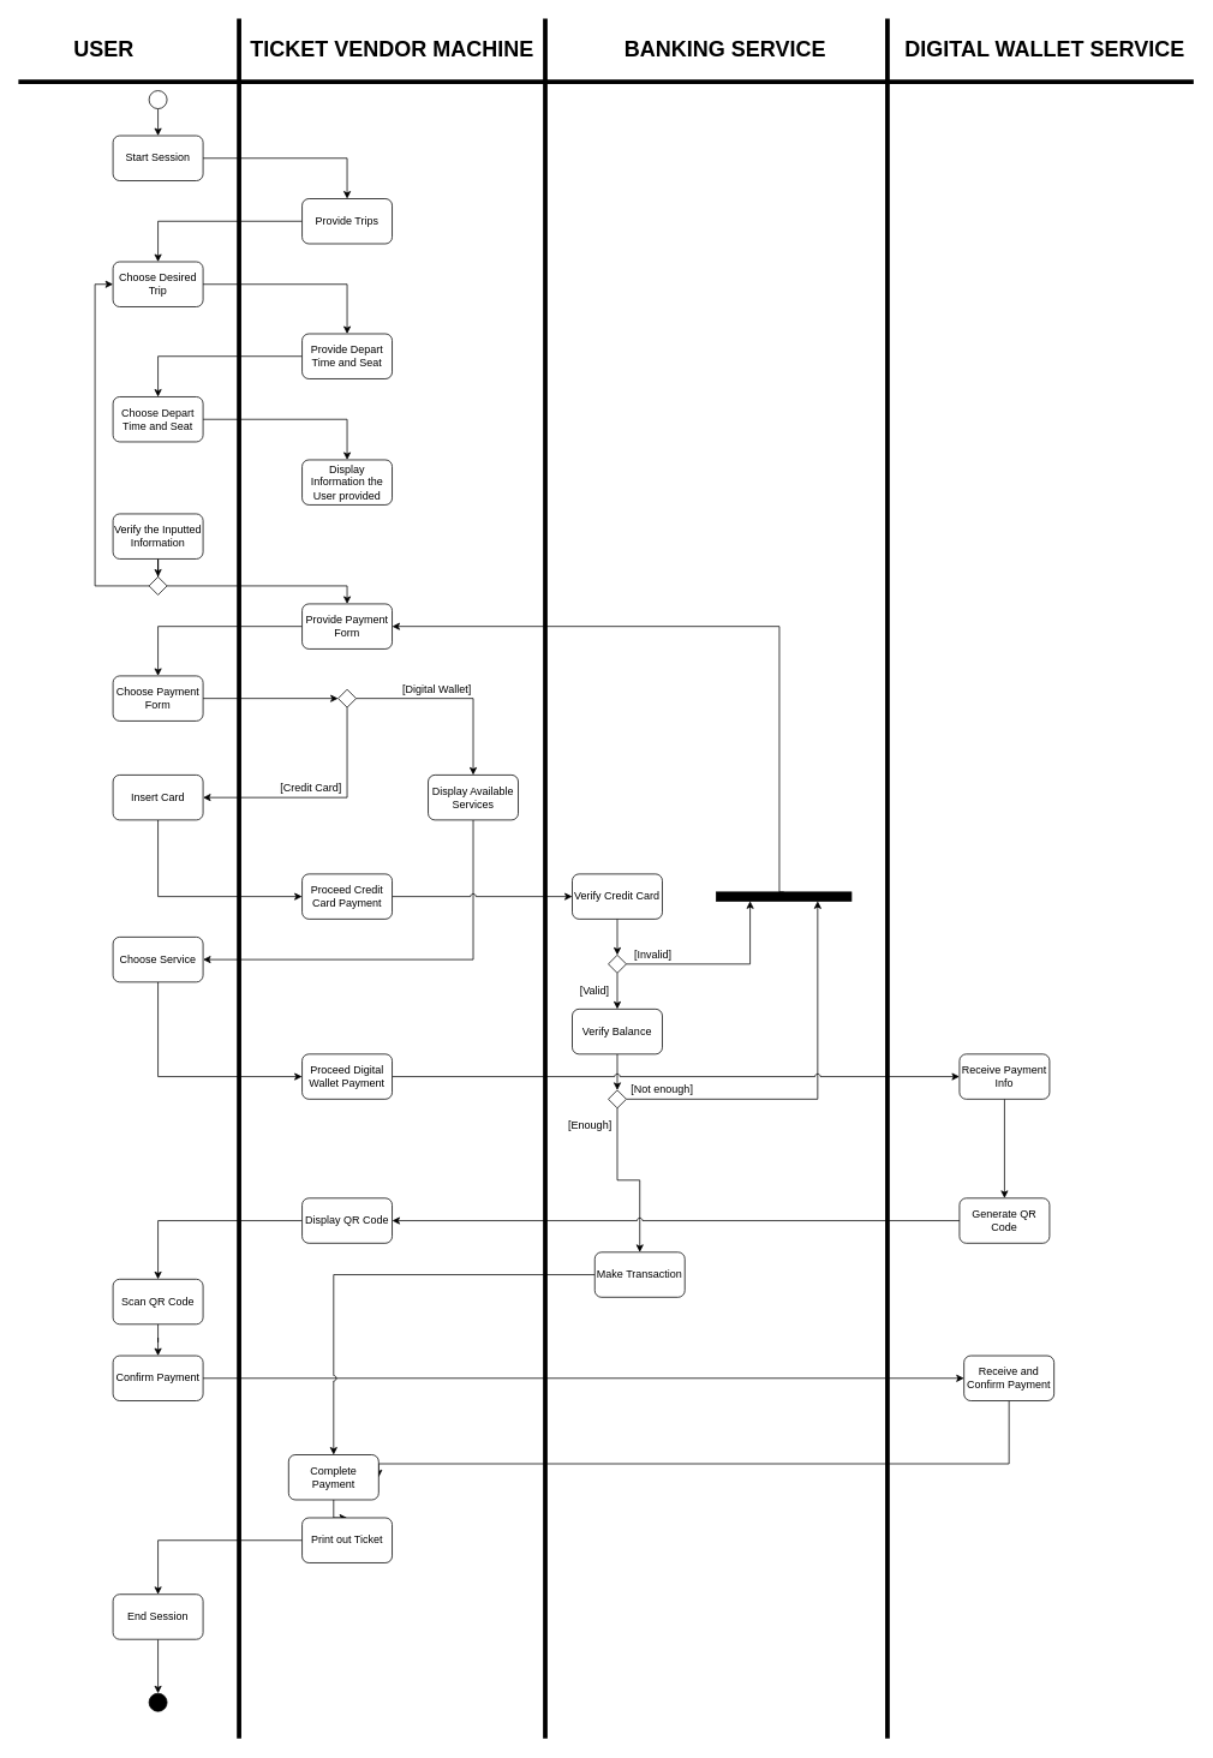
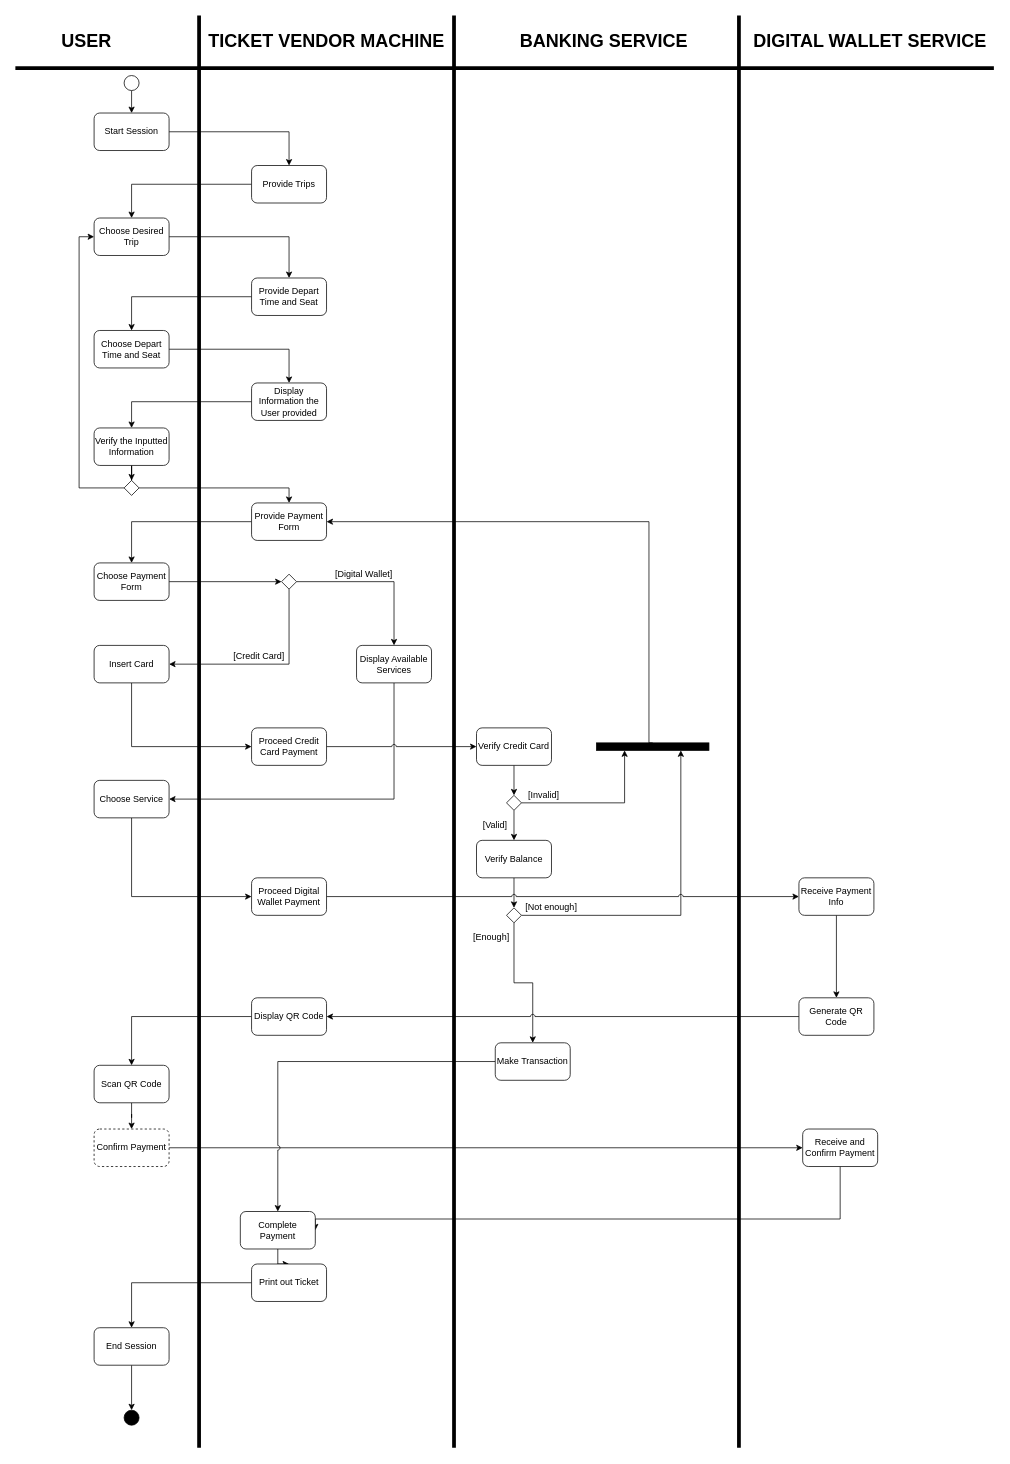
  <mxCell id="0" />
  <mxCell id="1" parent="0" />
  <mxCell id="2" style="edgeStyle=orthogonalEdgeStyle;rounded=0;orthogonalLoop=1;jettySize=auto;html=1;entryX=0.5;entryY=0;entryDx=0;entryDy=0;" edge="1" parent="1" target="5"><mxGeometry relative="1" as="geometry"><mxPoint x="175" y="120" as="sourcePoint" /></mxGeometry></mxCell>
  <mxCell id="3" value="" style="ellipse;whiteSpace=wrap;html=1;aspect=fixed;" vertex="1" parent="1"><mxGeometry x="165" y="100" width="20" height="20" as="geometry" /></mxCell>
  <mxCell id="4" style="edgeStyle=orthogonalEdgeStyle;rounded=0;orthogonalLoop=1;jettySize=auto;html=1;" edge="1" parent="1" source="5" target="7"><mxGeometry relative="1" as="geometry" /></mxCell>
  <mxCell id="5" value="Start Session" style="rounded=1;whiteSpace=wrap;html=1;" vertex="1" parent="1"><mxGeometry x="125" y="150" width="100" height="50" as="geometry" /></mxCell>
  <mxCell id="6" style="edgeStyle=orthogonalEdgeStyle;rounded=0;orthogonalLoop=1;jettySize=auto;html=1;" edge="1" parent="1" source="7" target="9"><mxGeometry relative="1" as="geometry" /></mxCell>
  <mxCell id="7" value="Provide Trips" style="rounded=1;whiteSpace=wrap;html=1;" vertex="1" parent="1"><mxGeometry x="335" y="220" width="100" height="50" as="geometry" /></mxCell>
  <mxCell id="8" style="edgeStyle=orthogonalEdgeStyle;rounded=0;orthogonalLoop=1;jettySize=auto;html=1;entryX=0.5;entryY=0;entryDx=0;entryDy=0;" edge="1" parent="1" source="9" target="11"><mxGeometry relative="1" as="geometry" /></mxCell>
  <mxCell id="9" value="Choose Desired Trip" style="rounded=1;whiteSpace=wrap;html=1;" vertex="1" parent="1"><mxGeometry x="125" y="290" width="100" height="50" as="geometry" /></mxCell>
  <mxCell id="10" style="edgeStyle=orthogonalEdgeStyle;rounded=0;orthogonalLoop=1;jettySize=auto;html=1;" edge="1" parent="1" source="11" target="13"><mxGeometry relative="1" as="geometry" /></mxCell>
  <mxCell id="11" value="Provide Depart Time and Seat" style="rounded=1;whiteSpace=wrap;html=1;" vertex="1" parent="1"><mxGeometry x="335" y="370" width="100" height="50" as="geometry" /></mxCell>
  <mxCell id="12" style="edgeStyle=orthogonalEdgeStyle;rounded=0;orthogonalLoop=1;jettySize=auto;html=1;" edge="1" parent="1" source="13" target="15"><mxGeometry relative="1" as="geometry" /></mxCell>
  <mxCell id="13" value="Choose Depart Time and Seat" style="rounded=1;whiteSpace=wrap;html=1;" vertex="1" parent="1"><mxGeometry x="125" y="440" width="100" height="50" as="geometry" /></mxCell>
+ <mxCell id="14" style="edgeStyle=orthogonalEdgeStyle;rounded=0;orthogonalLoop=1;jettySize=auto;html=1;" edge="1" parent="1" source="15" target="17"><mxGeometry relative="1" as="geometry" /></mxCell>
  <mxCell id="15" value="Display Information the User provided" style="rounded=1;whiteSpace=wrap;html=1;" vertex="1" parent="1"><mxGeometry x="335" y="510" width="100" height="50" as="geometry" /></mxCell>
  <mxCell id="16" style="edgeStyle=orthogonalEdgeStyle;rounded=0;orthogonalLoop=1;jettySize=auto;html=1;entryX=0.5;entryY=0;entryDx=0;entryDy=0;" edge="1" parent="1" source="17" target="80"><mxGeometry relative="1" as="geometry" /></mxCell>
  <mxCell id="17" value="Verify the Inputted Information" style="rounded=1;whiteSpace=wrap;html=1;" vertex="1" parent="1"><mxGeometry x="125" y="570" width="100" height="50" as="geometry" /></mxCell>
  <mxCell id="18" style="edgeStyle=orthogonalEdgeStyle;rounded=0;orthogonalLoop=1;jettySize=auto;html=1;entryX=0;entryY=0.5;entryDx=0;entryDy=0;" edge="1" parent="1" source="19" target="22"><mxGeometry relative="1" as="geometry" /></mxCell>
  <mxCell id="19" value="Choose Payment Form" style="rounded=1;whiteSpace=wrap;html=1;" vertex="1" parent="1"><mxGeometry x="125" y="750" width="100" height="50" as="geometry" /></mxCell>
  <mxCell id="20" style="edgeStyle=orthogonalEdgeStyle;rounded=0;orthogonalLoop=1;jettySize=auto;html=1;entryX=1;entryY=0.5;entryDx=0;entryDy=0;" edge="1" parent="1" source="22" target="24"><mxGeometry relative="1" as="geometry"><Array as="points"><mxPoint x="385" y="885" /></Array></mxGeometry></mxCell>
  <mxCell id="21" style="edgeStyle=orthogonalEdgeStyle;rounded=0;orthogonalLoop=1;jettySize=auto;html=1;entryX=0.5;entryY=0;entryDx=0;entryDy=0;" edge="1" parent="1" source="22" target="26"><mxGeometry relative="1" as="geometry" /></mxCell>
  <mxCell id="22" value="" style="rhombus;whiteSpace=wrap;html=1;" vertex="1" parent="1"><mxGeometry x="375" y="765" width="20" height="20" as="geometry" /></mxCell>
  <mxCell id="23" style="edgeStyle=orthogonalEdgeStyle;rounded=0;orthogonalLoop=1;jettySize=auto;html=1;entryX=0;entryY=0.5;entryDx=0;entryDy=0;" edge="1" parent="1" source="24" target="30"><mxGeometry relative="1" as="geometry"><Array as="points"><mxPoint x="175" y="995" /></Array></mxGeometry></mxCell>
  <mxCell id="24" value="Insert Card" style="rounded=1;whiteSpace=wrap;html=1;" vertex="1" parent="1"><mxGeometry x="125" y="860" width="100" height="50" as="geometry" /></mxCell>
  <mxCell id="25" style="edgeStyle=orthogonalEdgeStyle;rounded=0;orthogonalLoop=1;jettySize=auto;html=1;jumpStyle=arc;" edge="1" parent="1" source="26" target="50"><mxGeometry relative="1" as="geometry"><Array as="points"><mxPoint x="525" y="1065" /></Array></mxGeometry></mxCell>
  <mxCell id="26" value="Display Available Services" style="rounded=1;whiteSpace=wrap;html=1;" vertex="1" parent="1"><mxGeometry x="475" y="860" width="100" height="50" as="geometry" /></mxCell>
  <mxCell id="27" value="[Credit Card]" style="text;html=1;strokeColor=none;fillColor=none;align=center;verticalAlign=middle;whiteSpace=wrap;rounded=0;" vertex="1" parent="1"><mxGeometry x="305" y="860" width="80" height="30" as="geometry" /></mxCell>
  <mxCell id="28" value="[Digital Wallet]" style="text;html=1;strokeColor=none;fillColor=none;align=center;verticalAlign=middle;whiteSpace=wrap;rounded=0;" vertex="1" parent="1"><mxGeometry x="445" y="750" width="80" height="30" as="geometry" /></mxCell>
  <mxCell id="29" style="edgeStyle=orthogonalEdgeStyle;rounded=0;orthogonalLoop=1;jettySize=auto;html=1;entryX=0;entryY=0.5;entryDx=0;entryDy=0;jumpStyle=arc;" edge="1" parent="1" source="30" target="32"><mxGeometry relative="1" as="geometry" /></mxCell>
  <mxCell id="30" value="Proceed Credit Card Payment" style="rounded=1;whiteSpace=wrap;html=1;" vertex="1" parent="1"><mxGeometry x="335" y="970" width="100" height="50" as="geometry" /></mxCell>
  <mxCell id="31" style="edgeStyle=orthogonalEdgeStyle;rounded=0;orthogonalLoop=1;jettySize=auto;html=1;entryX=0.5;entryY=0;entryDx=0;entryDy=0;" edge="1" parent="1" source="32" target="37"><mxGeometry relative="1" as="geometry" /></mxCell>
  <mxCell id="32" value="Verify Credit Card" style="rounded=1;whiteSpace=wrap;html=1;" vertex="1" parent="1"><mxGeometry x="635" y="970" width="100" height="50" as="geometry" /></mxCell>
  <mxCell id="33" style="edgeStyle=orthogonalEdgeStyle;rounded=0;orthogonalLoop=1;jettySize=auto;html=1;entryX=0.5;entryY=0;entryDx=0;entryDy=0;jumpStyle=arc;" edge="1" parent="1" source="34" target="40"><mxGeometry relative="1" as="geometry" /></mxCell>
  <mxCell id="34" value="Verify Balance" style="rounded=1;whiteSpace=wrap;html=1;" vertex="1" parent="1"><mxGeometry x="635" y="1120" width="100" height="50" as="geometry" /></mxCell>
  <mxCell id="35" style="edgeStyle=orthogonalEdgeStyle;rounded=0;orthogonalLoop=1;jettySize=auto;html=1;entryX=0.5;entryY=0;entryDx=0;entryDy=0;" edge="1" parent="1" source="37" target="34"><mxGeometry relative="1" as="geometry" /></mxCell>
  <mxCell id="36" style="edgeStyle=orthogonalEdgeStyle;rounded=0;orthogonalLoop=1;jettySize=auto;html=1;entryX=0.25;entryY=1;entryDx=0;entryDy=0;" edge="1" parent="1" source="37" target="42"><mxGeometry relative="1" as="geometry" /></mxCell>
  <mxCell id="37" value="" style="rhombus;whiteSpace=wrap;html=1;" vertex="1" parent="1"><mxGeometry x="675" y="1060" width="20" height="20" as="geometry" /></mxCell>
  <mxCell id="38" style="edgeStyle=orthogonalEdgeStyle;rounded=0;orthogonalLoop=1;jettySize=auto;html=1;entryX=0.75;entryY=1;entryDx=0;entryDy=0;" edge="1" parent="1" source="40" target="42"><mxGeometry relative="1" as="geometry" /></mxCell>
  <mxCell id="39" style="edgeStyle=orthogonalEdgeStyle;rounded=0;orthogonalLoop=1;jettySize=auto;html=1;entryX=0.5;entryY=0;entryDx=0;entryDy=0;" edge="1" parent="1" source="40" target="68"><mxGeometry relative="1" as="geometry" /></mxCell>
  <mxCell id="40" value="" style="rhombus;whiteSpace=wrap;html=1;" vertex="1" parent="1"><mxGeometry x="675" y="1210" width="20" height="20" as="geometry" /></mxCell>
  <mxCell id="41" style="edgeStyle=orthogonalEdgeStyle;rounded=0;orthogonalLoop=1;jettySize=auto;html=1;entryX=1;entryY=0.5;entryDx=0;entryDy=0;exitX=0.5;exitY=0;exitDx=0;exitDy=0;" edge="1" parent="1" source="42" target="44"><mxGeometry relative="1" as="geometry"><Array as="points"><mxPoint x="865" y="990" /><mxPoint x="865" y="695" /></Array></mxGeometry></mxCell>
  <mxCell id="42" value="" style="rounded=0;whiteSpace=wrap;html=1;fillColor=#000000;" vertex="1" parent="1"><mxGeometry x="795" y="990" width="150" height="10" as="geometry" /></mxCell>
  <mxCell id="43" style="edgeStyle=orthogonalEdgeStyle;rounded=0;orthogonalLoop=1;jettySize=auto;html=1;" edge="1" parent="1" source="44" target="19"><mxGeometry relative="1" as="geometry" /></mxCell>
  <mxCell id="44" value="Provide Payment Form" style="rounded=1;whiteSpace=wrap;html=1;" vertex="1" parent="1"><mxGeometry x="335" y="670" width="100" height="50" as="geometry" /></mxCell>
  <mxCell id="45" value="[Invalid]" style="text;html=1;strokeColor=none;fillColor=none;align=center;verticalAlign=middle;whiteSpace=wrap;rounded=0;" vertex="1" parent="1"><mxGeometry x="695" y="1050" width="60" height="20" as="geometry" /></mxCell>
  <mxCell id="46" value="[Valid]" style="text;html=1;strokeColor=none;fillColor=none;align=center;verticalAlign=middle;whiteSpace=wrap;rounded=0;" vertex="1" parent="1"><mxGeometry x="635" y="1090" width="50" height="20" as="geometry" /></mxCell>
  <mxCell id="47" value="[Not enough]" style="text;html=1;strokeColor=none;fillColor=none;align=center;verticalAlign=middle;whiteSpace=wrap;rounded=0;" vertex="1" parent="1"><mxGeometry x="695" y="1200" width="80" height="20" as="geometry" /></mxCell>
  <mxCell id="48" value="[Enough]" style="text;html=1;strokeColor=none;fillColor=none;align=center;verticalAlign=middle;whiteSpace=wrap;rounded=0;" vertex="1" parent="1"><mxGeometry x="625" y="1240" width="60" height="20" as="geometry" /></mxCell>
  <mxCell id="49" style="edgeStyle=orthogonalEdgeStyle;rounded=0;orthogonalLoop=1;jettySize=auto;html=1;entryX=0;entryY=0.5;entryDx=0;entryDy=0;exitX=0.5;exitY=1;exitDx=0;exitDy=0;" edge="1" parent="1" source="50" target="52"><mxGeometry relative="1" as="geometry"><mxPoint x="175" y="1130" as="sourcePoint" /><Array as="points"><mxPoint x="175" y="1195" /></Array></mxGeometry></mxCell>
  <mxCell id="50" value="Choose Service" style="rounded=1;whiteSpace=wrap;html=1;" vertex="1" parent="1"><mxGeometry x="125" y="1040" width="100" height="50" as="geometry" /></mxCell>
  <mxCell id="51" style="edgeStyle=orthogonalEdgeStyle;rounded=0;orthogonalLoop=1;jettySize=auto;html=1;jumpStyle=arc;" edge="1" parent="1" source="52" target="54"><mxGeometry relative="1" as="geometry" /></mxCell>
  <mxCell id="52" value="Proceed Digital Wallet Payment" style="rounded=1;whiteSpace=wrap;html=1;" vertex="1" parent="1"><mxGeometry x="335" y="1170" width="100" height="50" as="geometry" /></mxCell>
  <mxCell id="53" style="edgeStyle=orthogonalEdgeStyle;rounded=0;orthogonalLoop=1;jettySize=auto;html=1;" edge="1" parent="1" source="54" target="56"><mxGeometry relative="1" as="geometry" /></mxCell>
  <mxCell id="54" value="Receive Payment Info" style="rounded=1;whiteSpace=wrap;html=1;" vertex="1" parent="1"><mxGeometry x="1065" y="1170" width="100" height="50" as="geometry" /></mxCell>
  <mxCell id="55" style="edgeStyle=orthogonalEdgeStyle;rounded=0;orthogonalLoop=1;jettySize=auto;html=1;jumpStyle=arc;" edge="1" parent="1" source="56" target="58"><mxGeometry relative="1" as="geometry" /></mxCell>
  <mxCell id="56" value="Generate QR Code" style="rounded=1;whiteSpace=wrap;html=1;" vertex="1" parent="1"><mxGeometry x="1065" y="1330" width="100" height="50" as="geometry" /></mxCell>
  <mxCell id="57" style="edgeStyle=orthogonalEdgeStyle;rounded=0;orthogonalLoop=1;jettySize=auto;html=1;" edge="1" parent="1" source="58" target="60"><mxGeometry relative="1" as="geometry" /></mxCell>
  <mxCell id="58" value="Display QR Code" style="rounded=1;whiteSpace=wrap;html=1;" vertex="1" parent="1"><mxGeometry x="335" y="1330" width="100" height="50" as="geometry" /></mxCell>
  <mxCell id="59" style="edgeStyle=orthogonalEdgeStyle;rounded=0;orthogonalLoop=1;jettySize=auto;html=1;" edge="1" parent="1" source="60" target="62"><mxGeometry relative="1" as="geometry" /></mxCell>
  <mxCell id="60" value="Scan QR Code" style="rounded=1;whiteSpace=wrap;html=1;" vertex="1" parent="1"><mxGeometry x="125" y="1420" width="100" height="50" as="geometry" /></mxCell>
  <mxCell id="61" style="edgeStyle=orthogonalEdgeStyle;rounded=0;orthogonalLoop=1;jettySize=auto;html=1;jumpStyle=arc;" edge="1" parent="1" source="62" target="64"><mxGeometry relative="1" as="geometry" /></mxCell>
- <mxCell id="62" value="Confirm Payment" style="rounded=1;whiteSpace=wrap;html=1;" vertex="1" parent="1"><mxGeometry x="125" y="1505" width="100" height="50" as="geometry" /></mxCell>
+ <mxCell id="62" value="Confirm Payment" style="rounded=1;whiteSpace=wrap;html=1;dashed=1;" vertex="1" parent="1"><mxGeometry x="125" y="1505" width="100" height="50" as="geometry" /></mxCell>
  <mxCell id="63" style="edgeStyle=orthogonalEdgeStyle;rounded=0;orthogonalLoop=1;jettySize=auto;html=1;entryX=1;entryY=0.5;entryDx=0;entryDy=0;" edge="1" parent="1" source="64" target="66"><mxGeometry relative="1" as="geometry"><Array as="points"><mxPoint x="1120" y="1625" /></Array></mxGeometry></mxCell>
  <mxCell id="64" value="Receive and Confirm Payment" style="rounded=1;whiteSpace=wrap;html=1;" vertex="1" parent="1"><mxGeometry x="1070" y="1505" width="100" height="50" as="geometry" /></mxCell>
  <mxCell id="65" style="edgeStyle=orthogonalEdgeStyle;rounded=0;orthogonalLoop=1;jettySize=auto;html=1;" edge="1" parent="1" source="66" target="70"><mxGeometry relative="1" as="geometry" /></mxCell>
  <mxCell id="66" value="Complete Payment" style="rounded=1;whiteSpace=wrap;html=1;" vertex="1" parent="1"><mxGeometry x="320" y="1615" width="100" height="50" as="geometry" /></mxCell>
  <mxCell id="67" style="edgeStyle=orthogonalEdgeStyle;rounded=0;orthogonalLoop=1;jettySize=auto;html=1;entryX=0.5;entryY=0;entryDx=0;entryDy=0;jumpStyle=arc;" edge="1" parent="1" source="68" target="66"><mxGeometry relative="1" as="geometry" /></mxCell>
  <mxCell id="68" value="Make Transaction" style="rounded=1;whiteSpace=wrap;html=1;" vertex="1" parent="1"><mxGeometry x="660" y="1390" width="100" height="50" as="geometry" /></mxCell>
  <mxCell id="69" style="edgeStyle=orthogonalEdgeStyle;rounded=0;orthogonalLoop=1;jettySize=auto;html=1;" edge="1" parent="1" source="70" target="72"><mxGeometry relative="1" as="geometry" /></mxCell>
  <mxCell id="70" value="Print out Ticket" style="rounded=1;whiteSpace=wrap;html=1;" vertex="1" parent="1"><mxGeometry x="335" y="1685" width="100" height="50" as="geometry" /></mxCell>
  <mxCell id="71" style="edgeStyle=orthogonalEdgeStyle;rounded=0;orthogonalLoop=1;jettySize=auto;html=1;entryX=0.5;entryY=0;entryDx=0;entryDy=0;" edge="1" parent="1" source="72" target="73"><mxGeometry relative="1" as="geometry" /></mxCell>
  <mxCell id="72" value="End Session" style="rounded=1;whiteSpace=wrap;html=1;" vertex="1" parent="1"><mxGeometry x="125" y="1770" width="100" height="50" as="geometry" /></mxCell>
  <mxCell id="73" value="" style="ellipse;whiteSpace=wrap;html=1;aspect=fixed;fillColor=#000000;" vertex="1" parent="1"><mxGeometry x="165" y="1880" width="20" height="20" as="geometry" /></mxCell>
  <mxCell id="74" value="" style="endArrow=none;html=1;rounded=0;strokeWidth=5;" edge="1" parent="1"><mxGeometry width="50" height="50" relative="1" as="geometry"><mxPoint x="20" y="90" as="sourcePoint" /><mxPoint x="1325" y="90" as="targetPoint" /></mxGeometry></mxCell>
  <mxCell id="75" value="" style="endArrow=none;html=1;rounded=0;strokeWidth=5;" edge="1" parent="1"><mxGeometry width="50" height="50" relative="1" as="geometry"><mxPoint x="265" y="20" as="sourcePoint" /><mxPoint x="265" y="1930" as="targetPoint" /></mxGeometry></mxCell>
  <mxCell id="76" value="" style="endArrow=none;html=1;rounded=0;strokeWidth=5;" edge="1" parent="1"><mxGeometry width="50" height="50" relative="1" as="geometry"><mxPoint x="605" y="20" as="sourcePoint" /><mxPoint x="605" y="1930" as="targetPoint" /></mxGeometry></mxCell>
  <mxCell id="77" value="" style="endArrow=none;html=1;rounded=0;strokeWidth=5;" edge="1" parent="1"><mxGeometry width="50" height="50" relative="1" as="geometry"><mxPoint x="985" y="20" as="sourcePoint" /><mxPoint x="985" y="1930" as="targetPoint" /></mxGeometry></mxCell>
  <mxCell id="78" style="edgeStyle=orthogonalEdgeStyle;rounded=0;orthogonalLoop=1;jettySize=auto;html=1;" edge="1" parent="1" source="80" target="44"><mxGeometry relative="1" as="geometry"><mxPoint x="385" y="650" as="targetPoint" /></mxGeometry></mxCell>
  <mxCell id="79" style="edgeStyle=orthogonalEdgeStyle;rounded=0;orthogonalLoop=1;jettySize=auto;html=1;entryX=0;entryY=0.5;entryDx=0;entryDy=0;" edge="1" parent="1" source="80" target="9"><mxGeometry relative="1" as="geometry"><Array as="points"><mxPoint x="105" y="650" /><mxPoint x="105" y="315" /></Array></mxGeometry></mxCell>
  <mxCell id="80" value="" style="rhombus;whiteSpace=wrap;html=1;" vertex="1" parent="1"><mxGeometry x="165" y="640" width="20" height="20" as="geometry" /></mxCell>
  <mxCell id="81" value="&lt;font style=&quot;font-size: 24px;&quot;&gt;&lt;b&gt;USER&lt;/b&gt;&lt;/font&gt;" style="text;html=1;strokeColor=none;fillColor=none;align=center;verticalAlign=middle;whiteSpace=wrap;rounded=0;" vertex="1" parent="1"><mxGeometry x="85" y="40" width="60" height="30" as="geometry" /></mxCell>
  <mxCell id="82" value="&lt;font style=&quot;font-size: 24px;&quot;&gt;&lt;b&gt;TICKET VENDOR MACHINE&lt;/b&gt;&lt;/font&gt;" style="text;html=1;strokeColor=none;fillColor=none;align=center;verticalAlign=middle;whiteSpace=wrap;rounded=0;" vertex="1" parent="1"><mxGeometry x="265" y="40" width="340" height="30" as="geometry" /></mxCell>
  <mxCell id="83" value="&lt;font style=&quot;font-size: 24px;&quot;&gt;&lt;b&gt;BANKING SERVICE&lt;/b&gt;&lt;/font&gt;" style="text;html=1;strokeColor=none;fillColor=none;align=center;verticalAlign=middle;whiteSpace=wrap;rounded=0;" vertex="1" parent="1"><mxGeometry x="675" y="40" width="260" height="30" as="geometry" /></mxCell>
  <mxCell id="84" value="&lt;font style=&quot;font-size: 24px;&quot;&gt;&lt;b&gt;DIGITAL WALLET SERVICE&lt;/b&gt;&lt;/font&gt;" style="text;html=1;strokeColor=none;fillColor=none;align=center;verticalAlign=middle;whiteSpace=wrap;rounded=0;" vertex="1" parent="1"><mxGeometry x="995" y="40" width="330" height="30" as="geometry" /></mxCell>
